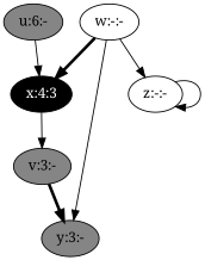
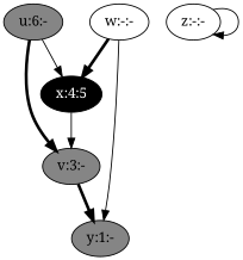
  digraph {
    fontname="Noto Serif"
    node [fillcolor=gray52 fontname="Noto Serif" style=filled]
    edge [fontname="Noto Serif" penwidth=1]
    n1 [label="u:6:-"]
    n2 [label="v:3:-"]
-   n3 [fillcolor=black fontcolor=white label="x:4:3"]
-   n4 [label="y:3:-"]
+   n3 [fillcolor=black fontcolor=white label="x:4:5"]
+   n4 [label="y:1:-"]
    n5 [label="w:-:-" fillcolor="" style=""]
    n6 [label="z:-:-" fillcolor="" style=""]
+   n1 -> n2 [penwidth=3]
    n1 -> n3
    n2 -> n4 [penwidth=3]
    n3 -> n2
    n5 -> n3 [penwidth=3]
    n5 -> n4
-   n5 -> n6
    n6 -> n6
  }
